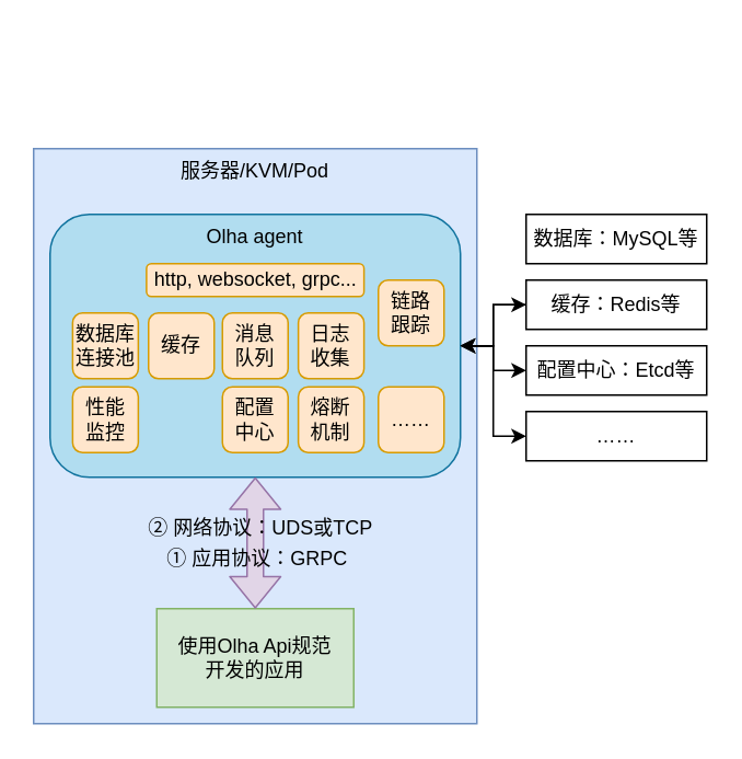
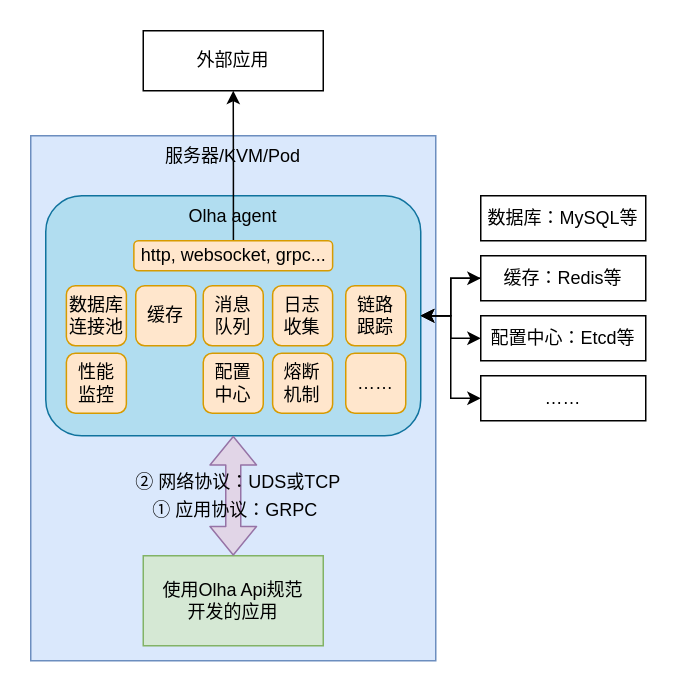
  <mxCell id="0" />
  <mxCell id="1" parent="0" />
  <mxCell id="2" value="服务器/KVM/Pod" style="rounded=0;whiteSpace=wrap;html=1;fillColor=#dae8fc;strokeColor=#6c8ebf;align=center;verticalAlign=top;" vertex="1" parent="1"><mxGeometry x="20" y="90" width="270" height="350" as="geometry" /></mxCell>
  <mxCell id="3" value="Olha agent" style="rounded=1;whiteSpace=wrap;html=1;fillColor=#b1ddf0;strokeColor=#10739e;verticalAlign=top;horizontal=1;" vertex="1" parent="1"><mxGeometry x="30" y="130" width="250" height="160" as="geometry" /></mxCell>
  <mxCell id="4" value="使用Olha Api规范&lt;br&gt;开发的应用" style="rounded=0;whiteSpace=wrap;html=1;fillColor=#d5e8d4;strokeColor=#82b366;" vertex="1" parent="1"><mxGeometry x="95" y="370" width="120" height="60" as="geometry" /></mxCell>
  <mxCell id="5" value="" style="shape=flexArrow;endArrow=classic;startArrow=classic;html=1;fillColor=#e1d5e7;strokeColor=#9673a6;" edge="1" parent="1" source="4" target="3"><mxGeometry width="50" height="50" relative="1" as="geometry"><mxPoint x="110" y="370" as="sourcePoint" /><mxPoint x="160" y="320" as="targetPoint" /></mxGeometry></mxCell>
  <mxCell id="6" value="① 应用协议：GRPC" style="text;html=1;align=center;verticalAlign=middle;resizable=0;points=[];labelBackgroundColor=none;" vertex="1" connectable="0" parent="5"><mxGeometry x="-0.184" y="-1" relative="1" as="geometry"><mxPoint x="-1" y="2.41" as="offset" /></mxGeometry></mxCell>
  <mxCell id="7" value="② 网络协议：UDS或TCP" style="text;html=1;align=center;verticalAlign=middle;resizable=0;points=[];labelBackgroundColor=none;" vertex="1" connectable="0" parent="5"><mxGeometry x="0.203" y="-2" relative="1" as="geometry"><mxPoint y="-1.72" as="offset" /></mxGeometry></mxCell>
+ <mxCell id="8" style="edgeStyle=orthogonalEdgeStyle;rounded=0;orthogonalLoop=1;jettySize=auto;html=1;" edge="1" parent="1" source="9" target="10"><mxGeometry relative="1" as="geometry" /></mxCell>
  <mxCell id="9" value="http, websocket, grpc..." style="rounded=1;whiteSpace=wrap;html=1;labelBackgroundColor=none;fillColor=#ffe6cc;strokeColor=#d79b00;" vertex="1" parent="1"><mxGeometry x="88.75" y="160" width="132.5" height="20" as="geometry" /></mxCell>
+ <mxCell id="10" value="外部应用" style="rounded=0;whiteSpace=wrap;html=1;labelBackgroundColor=none;" vertex="1" parent="1"><mxGeometry x="95" y="20" width="120" height="40" as="geometry" /></mxCell>
  <mxCell id="11" value="数据库&lt;br&gt;连接池" style="rounded=1;whiteSpace=wrap;html=1;labelBackgroundColor=none;fillColor=#ffe6cc;strokeColor=#d79b00;" vertex="1" parent="1"><mxGeometry x="43.75" y="190" width="40" height="40" as="geometry" /></mxCell>
  <mxCell id="12" value="配置&lt;br&gt;中心" style="rounded=1;whiteSpace=wrap;html=1;labelBackgroundColor=none;fillColor=#ffe6cc;strokeColor=#d79b00;" vertex="1" parent="1"><mxGeometry x="135" y="235" width="40" height="40" as="geometry" /></mxCell>
  <mxCell id="13" value="缓存" style="rounded=1;whiteSpace=wrap;html=1;labelBackgroundColor=none;fillColor=#ffe6cc;strokeColor=#d79b00;" vertex="1" parent="1"><mxGeometry x="90" y="190" width="40" height="40" as="geometry" /></mxCell>
  <mxCell id="14" value="消息&lt;br&gt;队列" style="rounded=1;whiteSpace=wrap;html=1;labelBackgroundColor=none;fillColor=#ffe6cc;strokeColor=#d79b00;" vertex="1" parent="1"><mxGeometry x="135" y="190" width="40" height="40" as="geometry" /></mxCell>
- <mxCell id="15" value="链路&lt;br&gt;跟踪" style="rounded=1;whiteSpace=wrap;html=1;labelBackgroundColor=none;fillColor=#ffe6cc;strokeColor=#d79b00;" vertex="1" parent="1"><mxGeometry x="230" y="170" width="40" height="40" as="geometry" /></mxCell>
+ <mxCell id="15" value="链路&lt;br&gt;跟踪" style="rounded=1;whiteSpace=wrap;html=1;labelBackgroundColor=none;fillColor=#ffe6cc;strokeColor=#d79b00;" vertex="1" parent="1"><mxGeometry x="230" y="190" width="40" height="40" as="geometry" /></mxCell>
  <mxCell id="16" value="日志&lt;br&gt;收集" style="rounded=1;whiteSpace=wrap;html=1;labelBackgroundColor=none;fillColor=#ffe6cc;strokeColor=#d79b00;" vertex="1" parent="1"><mxGeometry x="181.25" y="190" width="40" height="40" as="geometry" /></mxCell>
  <mxCell id="17" value="……" style="rounded=1;whiteSpace=wrap;html=1;labelBackgroundColor=none;fillColor=#ffe6cc;strokeColor=#d79b00;" vertex="1" parent="1"><mxGeometry x="230" y="235" width="40" height="40" as="geometry" /></mxCell>
  <mxCell id="18" value="性能&lt;br&gt;监控" style="rounded=1;whiteSpace=wrap;html=1;labelBackgroundColor=none;fillColor=#ffe6cc;strokeColor=#d79b00;" vertex="1" parent="1"><mxGeometry x="43.75" y="235" width="40" height="40" as="geometry" /></mxCell>
  <mxCell id="19" value="熔断&lt;br&gt;机制" style="rounded=1;whiteSpace=wrap;html=1;labelBackgroundColor=none;fillColor=#ffe6cc;strokeColor=#d79b00;" vertex="1" parent="1"><mxGeometry x="181.25" y="235" width="40" height="40" as="geometry" /></mxCell>
  <mxCell id="20" value="数据库：MySQL等" style="rounded=0;whiteSpace=wrap;html=1;labelBackgroundColor=none;" vertex="1" parent="1"><mxGeometry x="320" y="130" width="110" height="30" as="geometry" /></mxCell>
  <mxCell id="21" style="edgeStyle=orthogonalEdgeStyle;rounded=0;orthogonalLoop=1;jettySize=auto;html=1;" edge="1" parent="1" source="23" target="3"><mxGeometry relative="1" as="geometry" /></mxCell>
  <mxCell id="22" value="" style="edgeStyle=orthogonalEdgeStyle;rounded=0;orthogonalLoop=1;jettySize=auto;html=1;startArrow=classic;startFill=1;" edge="1" parent="1" source="23" target="3"><mxGeometry relative="1" as="geometry" /></mxCell>
  <mxCell id="23" value="缓存：Redis等" style="rounded=0;whiteSpace=wrap;html=1;labelBackgroundColor=none;" vertex="1" parent="1"><mxGeometry x="320" y="170" width="110" height="30" as="geometry" /></mxCell>
  <mxCell id="24" style="edgeStyle=orthogonalEdgeStyle;rounded=0;orthogonalLoop=1;jettySize=auto;html=1;startArrow=classic;startFill=1;" edge="1" parent="1" source="25" target="3"><mxGeometry relative="1" as="geometry" /></mxCell>
  <mxCell id="25" value="配置中心：Etcd等&lt;span style=&quot;color: rgba(0 , 0 , 0 , 0) ; font-family: monospace ; font-size: 0px ; white-space: nowrap&quot;&gt;%3CmxGraphModel%3E%3Croot%3E%3CmxCell%20id%3D%220%22%2F%3E%3CmxCell%20id%3D%221%22%20parent%3D%220%22%2F%3E%3CmxCell%20id%3D%222%22%20value%3D%22%E7%BC%93%E5%AD%98%EF%BC%9ARedis%E7%AD%89%22%20style%3D%22rounded%3D0%3BwhiteSpace%3Dwrap%3Bhtml%3D1%3BlabelBackgroundColor%3Dnone%3B%22%20vertex%3D%221%22%20parent%3D%221%22%3E%3CmxGeometry%20x%3D%22550%22%20y%3D%22330%22%20width%3D%22110%22%20height%3D%2230%22%20as%3D%22geometry%22%2F%3E%3C%2FmxCell%3E%3C%2Froot%3E%3C%2FmxGraphModel%3E&lt;/span&gt;" style="rounded=0;whiteSpace=wrap;html=1;labelBackgroundColor=none;" vertex="1" parent="1"><mxGeometry x="320" y="210" width="110" height="30" as="geometry" /></mxCell>
  <mxCell id="26" style="edgeStyle=orthogonalEdgeStyle;rounded=0;orthogonalLoop=1;jettySize=auto;html=1;startArrow=classic;startFill=1;" edge="1" parent="1" source="27" target="3"><mxGeometry relative="1" as="geometry" /></mxCell>
  <mxCell id="27" value="……" style="rounded=0;whiteSpace=wrap;html=1;labelBackgroundColor=none;" vertex="1" parent="1"><mxGeometry x="320" y="250" width="110" height="30" as="geometry" /></mxCell>
